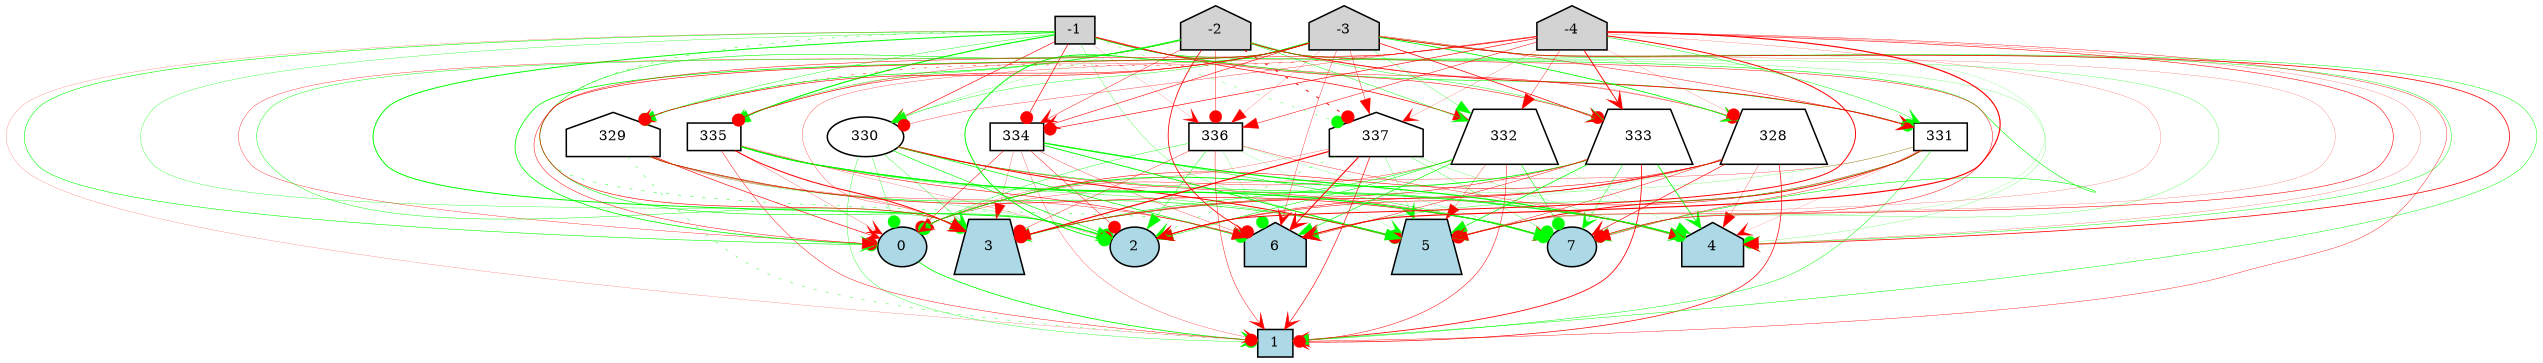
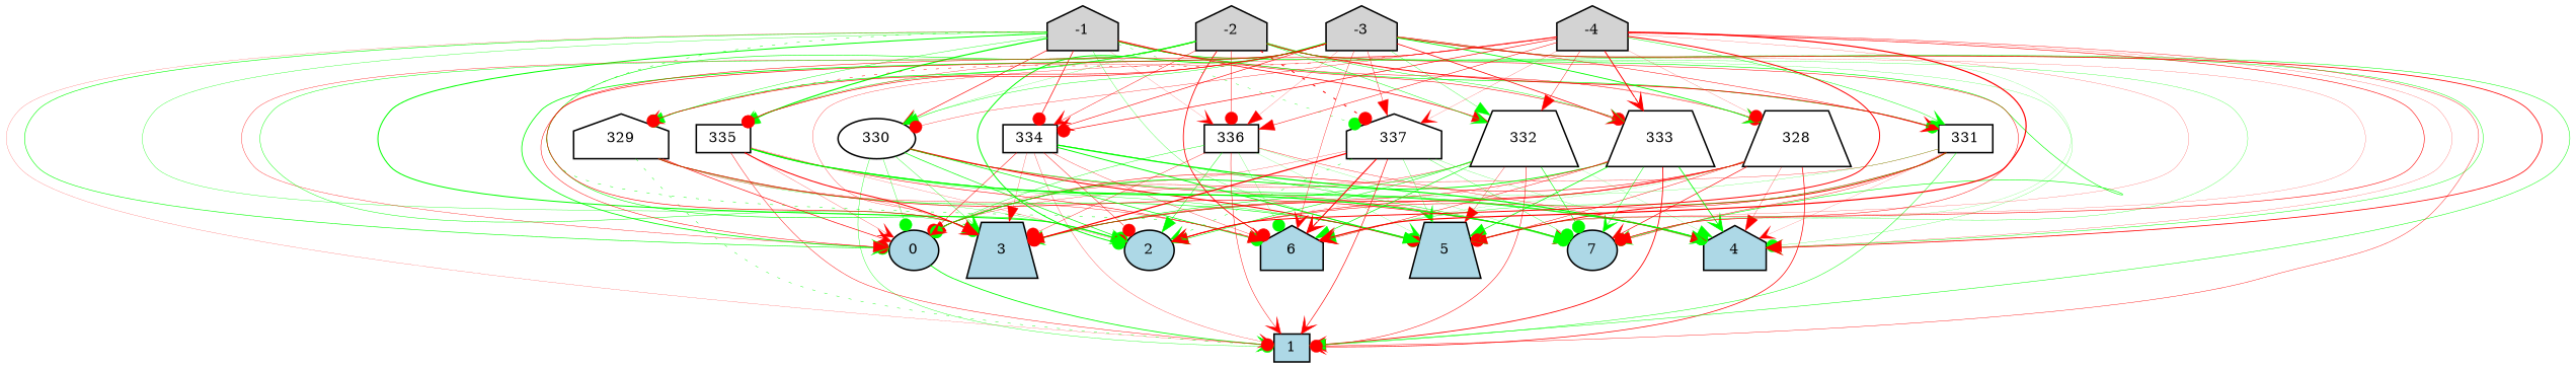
  digraph {
    node [fillcolor=white fontsize=9 shape=house style=filled]
    edge [arrowhead=vee color=red style=solid]
-   -1 [fillcolor=lightgray height=0.2 shape=box width=0.2]
+   -1 [fillcolor=lightgray height=0.2 width=0.2]
    0 [fillcolor=lightblue height=0.2 shape=ellipse width=0.2]
    1 [fillcolor=lightblue height=0.2 shape=box width=0.2]
    2 [fillcolor=lightblue height=0.2 shape=ellipse width=0.2]
    3 [fillcolor=lightblue height=0.2 shape=trapezium width=0.2]
    4 [fillcolor=lightblue height=0.2 width=0.2]
    5 [fillcolor=lightblue height=0.2 shape=trapezium width=0.2]
    6 [fillcolor=lightblue height=0.2 width=0.2]
    7 [fillcolor=lightblue height=0.2 shape=ellipse width=0.2]
    328 [height=0.2 shape=trapezium width=0.2]
    329 [height=0.2 width=0.2]
    330 [height=0.2 shape=ellipse width=0.2]
    331 [height=0.2 shape=box width=0.2]
    332 [height=0.2 shape=trapezium width=0.2]
    333 [height=0.2 shape=trapezium width=0.2]
    334 [height=0.2 shape=box width=0.2]
    335 [height=0.2 shape=box width=0.2]
    336 [height=0.2 shape=box width=0.2]
    337 [height=0.2 width=0.2]
    -2 [fillcolor=lightgray height=0.2 width=0.2]
    -3 [fillcolor=lightgray height=0.2 width=0.2]
    -4 [fillcolor=lightgray height=0.2 width=0.2]
    -1 -> 0 [arrowhead=dot color=green penwidth=0.3743898126701867]
    -1 -> 1 [penwidth=0.12015323608756612]
    -1 -> 2 [arrowhead=normal color=green penwidth=0.6416541251380523]
    -1 -> 3 [arrowhead=dot color=green penwidth=0.22064029861766132]
    -1 -> 4 [arrowhead=dot color=green penwidth=0.143451736639156]
    -1 -> 5 [arrowhead=dot color=green penwidth=0.1968425107827474]
    -1 -> 6 [arrowhead=normal color=green penwidth=0.30644776351922537 style=dotted]
    -1 -> 7 [color=green penwidth=0.3899476160207751]
    -1 -> 328 [penwidth=0.25883909696705265]
    -1 -> 329 [arrowhead=normal color=green penwidth=0.26532279778282075]
    -1 -> 330 [penwidth=0.4107208589091632]
    -1 -> 331 [arrowhead=dot color=green penwidth=0.41026429972188927]
    -1 -> 332 [arrowhead=normal penwidth=0.46916159789171297]
    -1 -> 333 [arrowhead=dot penwidth=0.34494322487368634]
    -1 -> 334 [arrowhead=dot penwidth=0.45106231702571764]
    -1 -> 335 [arrowhead=normal color=green penwidth=0.7476192005940592]
    -1 -> 336 [penwidth=0.10540577715388148]
    -1 -> 337 [arrowhead=dot color=green penwidth=0.23447242525471798 style=dotted]
    0 -> 1 [color=green penwidth=0.5328219592664458]
    328 -> 0 [arrowhead=normal penwidth=0.3582367426514367]
    328 -> 1 [penwidth=0.4582447083212311]
    328 -> 2 [penwidth=0.37217067983743646]
    328 -> 3 [arrowhead=dot penwidth=0.47982331863501515]
    328 -> 4 [arrowhead=normal penwidth=0.1780955390109701]
    328 -> 5 [arrowhead=normal penwidth=0.2977271373102689]
    328 -> 6 [arrowhead=normal color=green penwidth=0.10297214961037232]
    328 -> 7 [penwidth=0.420799409881081]
    329 -> 0 [penwidth=0.4197473723562406]
    329 -> 1 [color=green penwidth=0.27234165725085946 style=dotted]
    329 -> 2 [arrowhead=dot color=green penwidth=0.16871520649997057]
    329 -> 3 [arrowhead=normal penwidth=0.16799437734861306]
    329 -> 5 [arrowhead=dot color=green penwidth=0.374585903861963]
    329 -> 6 [penwidth=0.23391721585328265]
    329 -> 7 [penwidth=0.40850878632639875]
    330 -> 0 [arrowhead=dot color=green penwidth=0.2311154902109487]
    330 -> 1 [arrowhead=dot color=green penwidth=0.24040800465463416]
    330 -> 2 [arrowhead=dot color=green penwidth=0.4310598833247209]
    330 -> 3 [color=green penwidth=0.23821541777058222]
    330 -> 4 [arrowhead=dot color=green penwidth=0.39904061018743353]
    330 -> 5 [arrowhead=dot penwidth=0.6626742164984355]
    330 -> 6 [arrowhead=dot color=green penwidth=0.4655047814758181]
    330 -> 7 [penwidth=0.28099478060948024]
    331 -> 0 [arrowhead=normal penwidth=0.19972722288338318]
    331 -> 1 [arrowhead=normal color=green penwidth=0.3112126472086003]
    331 -> 2 [penwidth=0.32672527192658307]
    331 -> 3 [arrowhead=normal color=green penwidth=0.14494217974244367]
    331 -> 4 [penwidth=0.1031038196561451]
    331 -> 5 [arrowhead=dot penwidth=0.6326056631816905]
    331 -> 6 [color=green penwidth=0.25578331027895024]
    331 -> 7 [arrowhead=normal penwidth=0.2703601631095352]
    332 -> 0 [arrowhead=dot penwidth=0.2392733447712476]
    332 -> 1 [arrowhead=normal penwidth=0.3323789925217576]
    332 -> 2 [arrowhead=normal color=green penwidth=0.3661436149941496]
    332 -> 3 [color=green penwidth=0.34526510390067644]
    332 -> 4 [arrowhead=normal color=green penwidth=0.10582255070213259]
    332 -> 5 [arrowhead=normal penwidth=0.20300286326658273]
    332 -> 6 [arrowhead=normal color=green penwidth=0.41029591815833644]
    332 -> 7 [arrowhead=dot color=green penwidth=0.3792061973564391]
    333 -> 0 [arrowhead=dot color=green penwidth=0.5813619645418674]
    333 -> 1 [penwidth=0.5428059475275286]
    333 -> 2 [arrowhead=normal penwidth=0.12547876195347188 style=dotted]
    333 -> 3 [arrowhead=normal penwidth=0.3220671504726016]
    333 -> 4 [color=green penwidth=0.5418176285766072]
    333 -> 5 [arrowhead=normal color=green penwidth=0.4966888697247481]
    333 -> 6 [penwidth=0.29795646290022126]
    333 -> 7 [color=green penwidth=0.30481141887560337]
    334 -> 0 [arrowhead=dot penwidth=0.34269170555296047]
    334 -> 1 [penwidth=0.1842004523553759]
    334 -> 2 [arrowhead=dot penwidth=0.29144805885823166]
    334 -> 3 [arrowhead=normal penwidth=0.15925782205605804]
    334 -> 4 [arrowhead=normal color=green penwidth=0.7724501178879767]
    334 -> 5 [arrowhead=normal color=green penwidth=0.6128866409561045]
    334 -> 6 [penwidth=0.20637537566568334]
    334 -> 7 [arrowhead=dot color=green penwidth=0.3111187043126371]
    335 -> 0 [penwidth=0.1645038235065891]
    335 -> 1 [arrowhead=dot penwidth=0.2913834506518221]
    335 -> 2 [arrowhead=dot penwidth=0.13679769989901924]
    335 -> 3 [penwidth=0.6579788798892925]
    335 -> 4 [arrowhead=dot color=green penwidth=0.5478516873977857]
    335 -> 5 [arrowhead=normal color=green penwidth=0.2363697290508888]
    335 -> 6 [arrowhead=normal penwidth=0.3610573848912385]
    335 -> 7 [arrowhead=normal color=green penwidth=0.7860983381438426]
    336 -> 0 [arrowhead=dot color=green penwidth=0.27062362543502605]
    336 -> 1 [penwidth=0.2910979425766832]
    336 -> 2 [arrowhead=normal color=green penwidth=0.3030300988987058]
    336 -> 3 [arrowhead=dot penwidth=0.23630669113861513]
    336 -> 4 [arrowhead=normal penwidth=0.23630615067082428]
    336 -> 5 [color=green penwidth=0.11230216175645023]
    336 -> 6 [arrowhead=dot color=green penwidth=0.1480268135101825]
    336 -> 7 [color=green penwidth=0.11619643796785457]
    337 -> 0 [penwidth=0.16498601447990585]
    337 -> 1 [penwidth=0.4114230542633568]
    337 -> 2 [color=green penwidth=0.2856698151110735 style=dotted]
    337 -> 3 [arrowhead=dot penwidth=0.7658240867085669]
    337 -> 4 [color=green penwidth=0.15113880667837887]
    337 -> 5 [color=green penwidth=0.17963052051720196]
    337 -> 6 [penwidth=0.6906474698673787]
    337 -> 7 [arrowhead=dot color=green penwidth=0.2168651956451238]
    -2 -> 0 [arrowhead=dot penwidth=0.2288390996545675]
    -2 -> 2 [color=green penwidth=0.3814066460393508]
    -2 -> 3 [color=green penwidth=0.29224380135145256]
    -2 -> 4 [color=green penwidth=0.29628388183884313]
    -2 -> 5 [arrowhead=dot penwidth=0.3086327713176723]
    -2 -> 6 [arrowhead=dot penwidth=0.5298202512453745]
    -2 -> 7 [arrowhead=dot color=green penwidth=0.18393891674636753]
    -2 -> 328 [arrowhead=dot penwidth=0.13111537900415407]
    -2 -> 329 [arrowhead=dot color=green penwidth=0.44576870156348836]
    -2 -> 330 [arrowhead=normal color=green penwidth=0.13894020431069037]
    -2 -> 331 [penwidth=0.5351914419048258]
    -2 -> 332 [color=green penwidth=0.3050865840359316]
    -2 -> 333 [color=green penwidth=0.29035069765319943]
    -2 -> 334 [penwidth=0.2829065613300082]
    -2 -> 335 [color=green penwidth=0.2707578956155856]
    -2 -> 336 [arrowhead=dot penwidth=0.28775377203687724]
    -2 -> 337 [arrowhead=dot penwidth=0.6513204722415439 style=dotted]
    -3 -> 0 [color=green penwidth=0.524602122465098]
    -3 -> 1 [arrowhead=normal color=green penwidth=0.31343773908303785]
    -3 -> 2 [arrowhead=dot color=green penwidth=0.6233915253239571]
    -3 -> 3 [arrowhead=normal penwidth=0.3972679056552666]
    -3 -> 4 [penwidth=0.4993199160983435]
    -3 -> 5 [color=green penwidth=0.10759981811858804]
    -3 -> 6 [penwidth=0.2313396157333979]
    -3 -> 7 [arrowhead=normal penwidth=0.12368741937734101]
    -3 -> 328 [color=green penwidth=0.5529740669804337]
    -3 -> 329 [arrowhead=dot penwidth=0.3989070460433767]
    -3 -> 330 [color=green penwidth=0.26834540745934643]
    -3 -> 331 [penwidth=0.29562117306108054]
    -3 -> 332 [arrowhead=normal color=green penwidth=0.2067438486815231]
    -3 -> 333 [penwidth=0.48874672350344794]
    -3 -> 334 [penwidth=0.38313598719451947]
    -3 -> 335 [arrowhead=dot penwidth=0.3694119442294569]
    -3 -> 336 [arrowhead=normal penwidth=0.12627532052653773]
    -3 -> 337 [arrowhead=normal penwidth=0.2588744130633066]
    -4 -> 0 [arrowhead=normal penwidth=0.31543999169704795]
    -4 -> 1 [arrowhead=dot penwidth=0.25890643748539366]
    -4 -> 2 [penwidth=0.6329677336398176]
    -4 -> 3 [penwidth=0.19250020522812586]
    -4 -> 4 [arrowhead=normal penwidth=0.135920118513817]
    -4 -> 5 [penwidth=0.13100222076469112]
    -4 -> 6 [penwidth=0.757044180454429]
    -4 -> 7 [arrowhead=dot penwidth=0.36506650317859624]
    -4 -> 328 [arrowhead=dot penwidth=0.12238151017371404]
    -4 -> 329 [penwidth=0.3004610200058475 style=dotted]
    -4 -> 330 [arrowhead=dot penwidth=0.217889053893852]
    -4 -> 331 [color=green penwidth=0.3096335553815468]
    -4 -> 332 [arrowhead=normal penwidth=0.2551266252962765]
    -4 -> 333 [penwidth=0.6226388843228783]
    -4 -> 334 [arrowhead=dot penwidth=0.41345056576042616]
    -4 -> 335 [arrowhead=dot penwidth=0.18476191871529415]
    -4 -> 336 [arrowhead=normal penwidth=0.3304039893389411]
    -4 -> 337 [penwidth=0.1265643664963718]
  }
